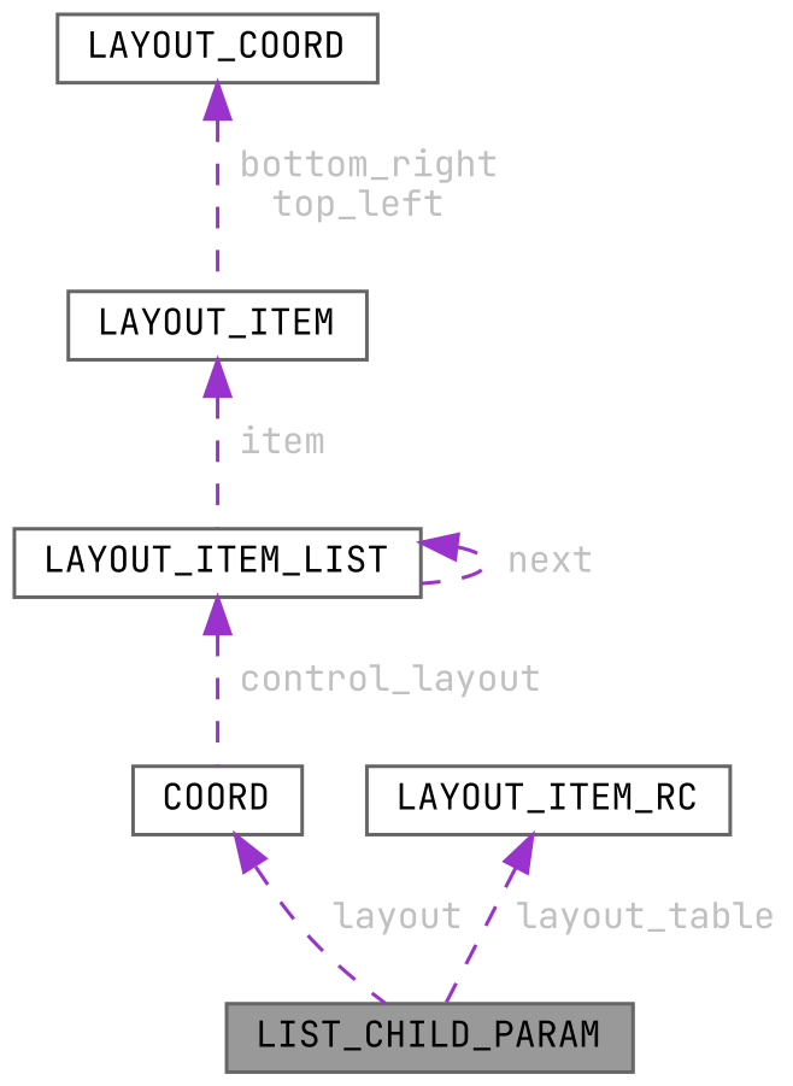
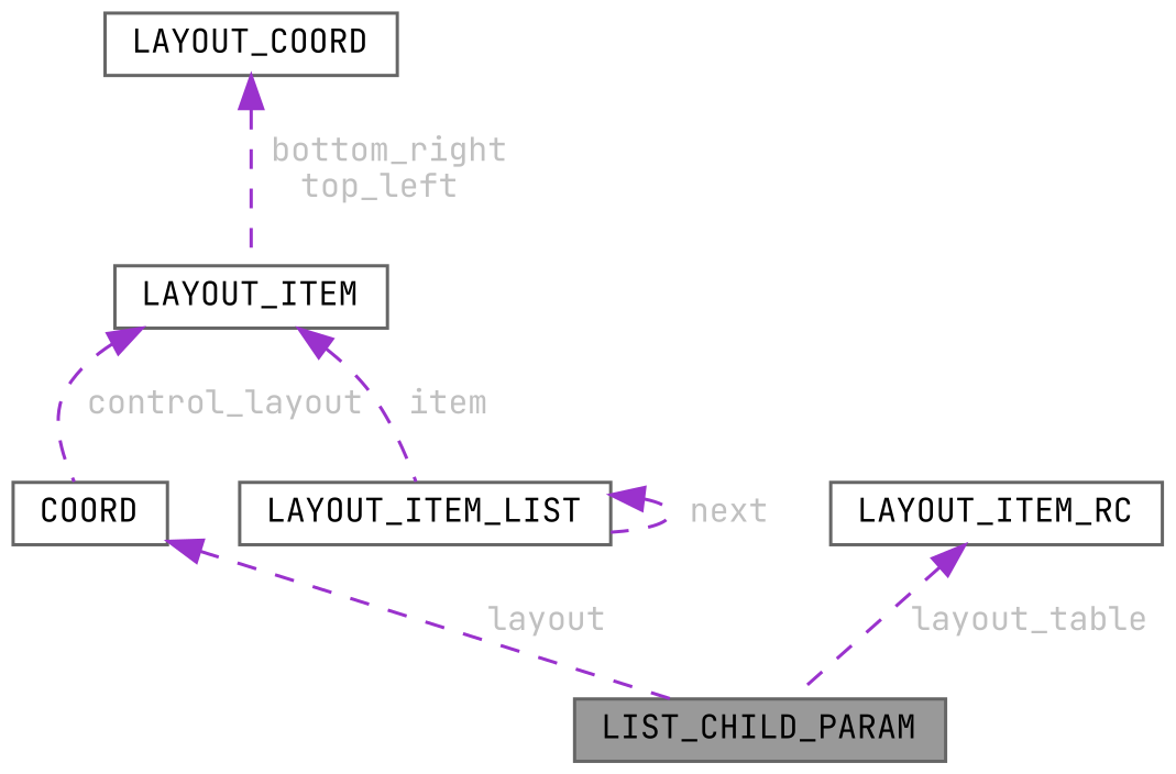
  digraph {
    fontname="JetBrains Mono"
    node [color=gray40 fillcolor=white fontname="JetBrains Mono" fontsize=10 shape=box style=filled]
    edge [color=darkorchid3 dir=back fontcolor=grey fontname="JetBrains Mono" fontsize=10 labelfontname=Helvetica labelfontsize=10 style=dashed]
    n1 [fillcolor=grey60 fontcolor=black height=0.2 label=LIST_CHILD_PARAM width=0.4]
    n2 [height=0.2 label=COORD width=0.4]
    n3 [height=0.2 label=LAYOUT_ITEM_LIST width=0.4]
    n4 [height=0.2 label=LAYOUT_ITEM width=0.4]
    n5 [height=0.2 label=LAYOUT_COORD width=0.4]
    n6 [height=0.2 label=LAYOUT_ITEM_RC width=0.4]
    n2 -> n1 [label=" layout"]
-   n3 -> n2 [label=" control_layout"]
+   n4 -> n2 [label=" control_layout"]
    n3 -> n3 [label=" next"]
    n4 -> n3 [label=" item"]
    n5 -> n4 [label=" bottom_right\ntop_left"]
    n6 -> n1 [label=" layout_table"]
  }
